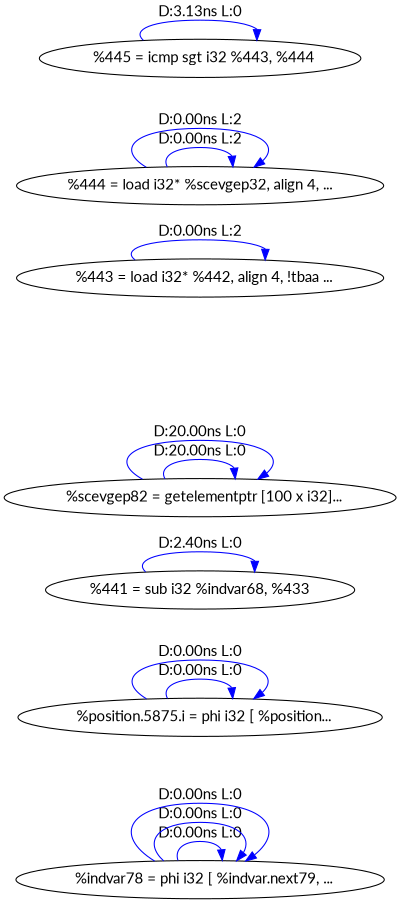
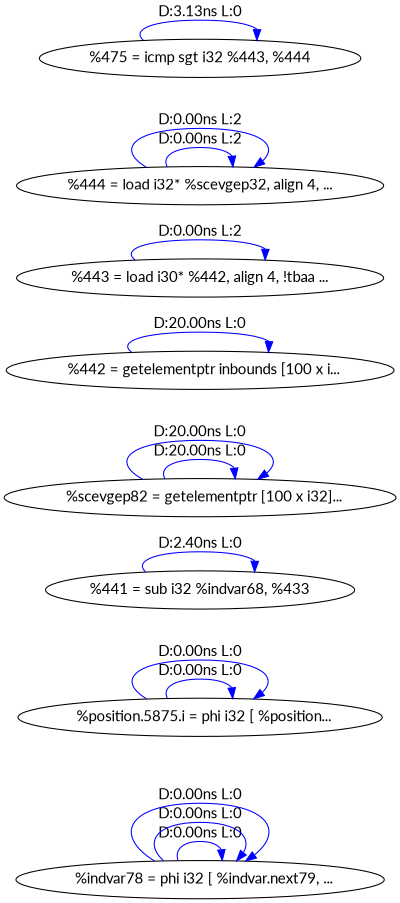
  digraph {
    fontname=Lato
    rankdir=LR
    node [fontname=Lato]
    edge [color=blue fontname=Lato]
    n1 [label="  %indvar78 = phi i32 [ %indvar.next79, ..."]
    n2 [label="  %position.5875.i = phi i32 [ %position..."]
    n3 [label="%441 = sub i32 %indvar68, %433"]
    n4 [label="  %scevgep82 = getelementptr [100 x i32]..."]
-   n6 [label="  %443 = load i32* %442, align 4, !tbaa ..."]
+   n5 [label="  %442 = getelementptr inbounds [100 x i..."]
+   n6 [label="%443 = load i30* %442, align 4, !tbaa ..."]
    n7 [label="%444 = load i32* %scevgep32, align 4, ..."]
-   n8 [label="  %445 = icmp sgt i32 %443, %444"]
+   n8 [label="%475 = icmp sgt i32 %443, %444"]
    n1 -> n1 [label="D:0.00ns L:0"]
    n1 -> n1 [label="D:0.00ns L:0"]
    n1 -> n1 [label="D:0.00ns L:0"]
    n2 -> n2 [label="D:0.00ns L:0"]
    n2 -> n2 [label="D:0.00ns L:0"]
    n3 -> n3 [label="D:2.40ns L:0"]
    n4 -> n4 [label="D:20.00ns L:0"]
    n4 -> n4 [label="D:20.00ns L:0"]
+   n5 -> n5 [label="D:20.00ns L:0"]
    n6 -> n6 [label="D:0.00ns L:2"]
    n7 -> n7 [label="D:0.00ns L:2"]
    n7 -> n7 [label="D:0.00ns L:2"]
    n8 -> n8 [label="D:3.13ns L:0"]
  }
